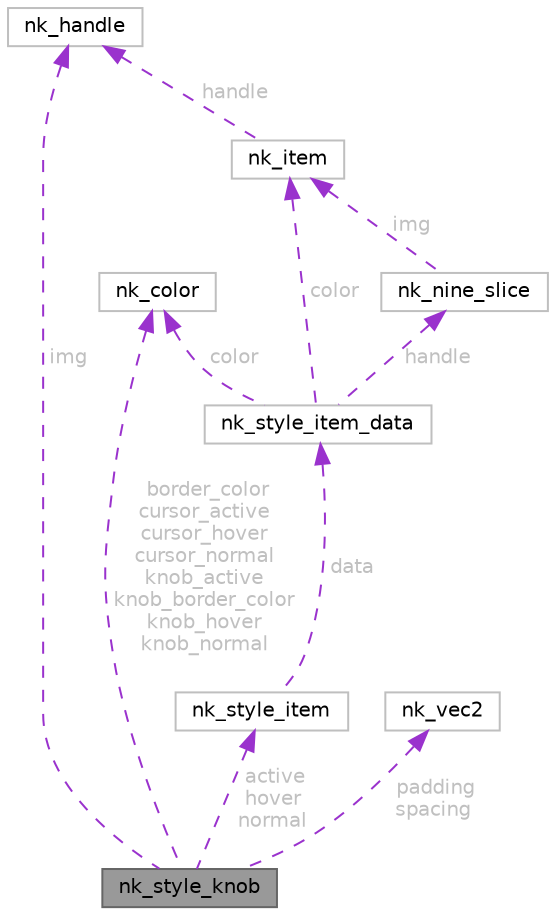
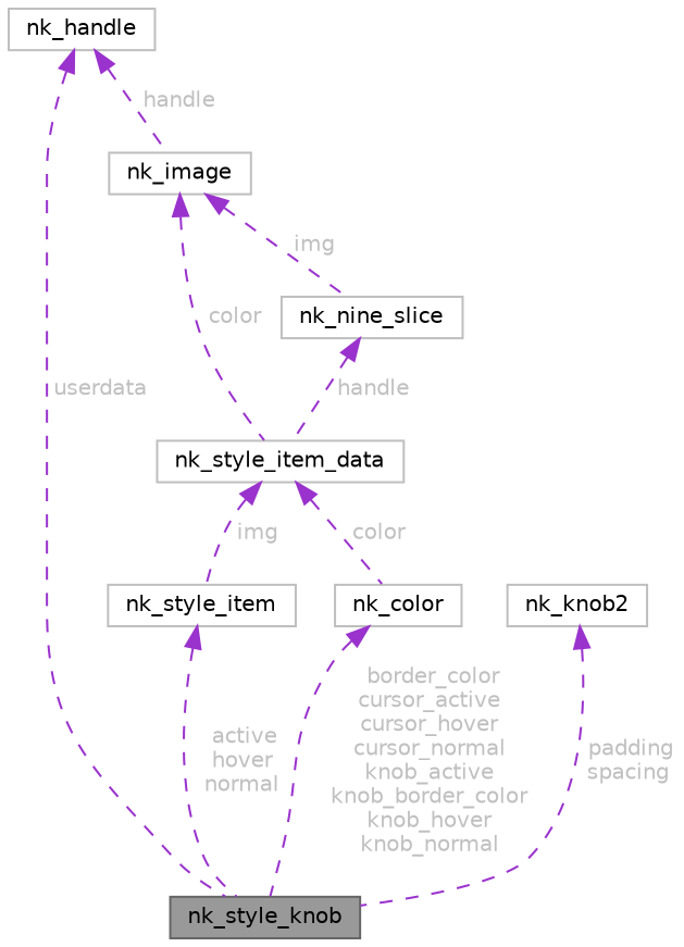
  digraph {
    node [color=grey75 fillcolor=white fontname=Helvetica fontsize=10 shape=box style=filled]
    edge [color=darkorchid3 dir=back fontcolor=grey fontname=Helvetica fontsize=10 labelfontname=Helvetica labelfontsize=10 style=dashed]
    n1 [color=gray40 fillcolor=grey60 fontcolor=black height=0.2 label=nk_style_knob width=0.4]
    n2 [height=0.2 label=nk_style_item width=0.4]
    n3 [height=0.2 label=nk_style_item_data width=0.4]
    n4 [height=0.2 label=nk_color width=0.4]
-   n5 [height=0.2 label=nk_item width=0.4]
+   n5 [height=0.2 label=nk_image width=0.4]
    n6 [height=0.2 label=nk_nine_slice width=0.4]
    n7 [height=0.2 label=nk_handle width=0.4]
-   n8 [height=0.2 label=nk_vec2 width=0.4]
+   n8 [height=0.2 label=nk_knob2 width=0.4]
    n2 -> n1 [label=" active\nhover\nnormal"]
-   n3 -> n2 [label=" data"]
+   n3 -> n2 [label=" img"]
    n4 -> n1 [label=" border_color\ncursor_active\ncursor_hover\ncursor_normal\nknob_active\nknob_border_color\nknob_hover\nknob_normal"]
-   n4 -> n3 [label=" color"]
+   n3 -> n4 [label=" color"]
    n5 -> n3 [label=" color"]
    n5 -> n6 [label=" img"]
    n6 -> n3 [label=" handle"]
-   n7 -> n1 [label=" img"]
+   n7 -> n1 [label=" userdata"]
    n7 -> n5 [label=" handle"]
    n8 -> n1 [label=" padding\nspacing"]
  }
